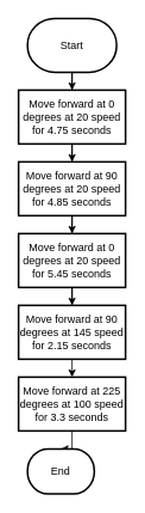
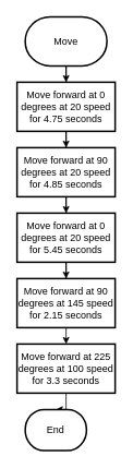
  <mxCell id="0" />
  <mxCell id="1" parent="0" />
  <mxCell id="2" value="" style="edgeStyle=orthogonalEdgeStyle;rounded=0;orthogonalLoop=1;jettySize=auto;html=1;" parent="1" source="3" target="5" edge="1"><mxGeometry relative="1" as="geometry" /></mxCell>
- <mxCell id="3" value="Start" style="strokeWidth=2;html=1;shape=mxgraph.flowchart.terminator;whiteSpace=wrap;" parent="1" vertex="1"><mxGeometry x="30" y="20" width="100" height="60" as="geometry" /></mxCell>
+ <mxCell id="3" value="Move" style="strokeWidth=2;html=1;shape=mxgraph.flowchart.terminator;whiteSpace=wrap;" parent="1" vertex="1"><mxGeometry x="30" y="20" width="100" height="60" as="geometry" /></mxCell>
  <mxCell id="4" value="" style="edgeStyle=orthogonalEdgeStyle;rounded=0;orthogonalLoop=1;jettySize=auto;html=1;" parent="1" source="5" target="7" edge="1"><mxGeometry relative="1" as="geometry" /></mxCell>
  <mxCell id="5" value="Move forward at 0 degrees at 20 speed for 4.75 seconds" style="whiteSpace=wrap;html=1;strokeWidth=2;" parent="1" vertex="1"><mxGeometry x="20" y="100" width="120" height="60" as="geometry" /></mxCell>
  <mxCell id="6" value="" style="edgeStyle=orthogonalEdgeStyle;rounded=0;orthogonalLoop=1;jettySize=auto;html=1;" parent="1" source="7" target="9" edge="1"><mxGeometry relative="1" as="geometry" /></mxCell>
  <mxCell id="7" value="Move forward at 90 degrees at 20 speed for 4.85 seconds" style="whiteSpace=wrap;html=1;strokeWidth=2;" parent="1" vertex="1"><mxGeometry x="20" y="180" width="120" height="60" as="geometry" /></mxCell>
  <mxCell id="8" value="" style="edgeStyle=orthogonalEdgeStyle;rounded=0;orthogonalLoop=1;jettySize=auto;html=1;" parent="1" source="9" target="11" edge="1"><mxGeometry relative="1" as="geometry" /></mxCell>
  <mxCell id="9" value="Move forward at 0 degrees at 20 speed for 5.45 seconds" style="whiteSpace=wrap;html=1;strokeWidth=2;" parent="1" vertex="1"><mxGeometry x="20" y="260" width="120" height="60" as="geometry" /></mxCell>
  <mxCell id="10" value="" style="edgeStyle=orthogonalEdgeStyle;rounded=0;orthogonalLoop=1;jettySize=auto;html=1;" parent="1" source="11" edge="1"><mxGeometry relative="1" as="geometry"><mxPoint x="80" y="420" as="targetPoint" /></mxGeometry></mxCell>
  <mxCell id="11" value="Move forward at 90 degrees at 145 speed for 2.15 seconds" style="whiteSpace=wrap;html=1;strokeWidth=2;" parent="1" vertex="1"><mxGeometry x="20" y="340" width="120" height="60" as="geometry" /></mxCell>
  <mxCell id="12" value="" style="edgeStyle=orthogonalEdgeStyle;rounded=0;orthogonalLoop=1;jettySize=auto;html=1;" parent="1" source="13" target="14" edge="1"><mxGeometry relative="1" as="geometry" /></mxCell>
  <mxCell id="13" value="Move forward at 225 degrees at 100 speed for 3.3 seconds" style="whiteSpace=wrap;html=1;strokeWidth=2;" parent="1" vertex="1"><mxGeometry x="20" y="420" width="120" height="60" as="geometry" /></mxCell>
  <mxCell id="14" value="End" style="strokeWidth=2;html=1;shape=mxgraph.flowchart.terminator;whiteSpace=wrap;" parent="1" vertex="1"><mxGeometry x="30" y="500" width="75" height="50" as="geometry" /></mxCell>
